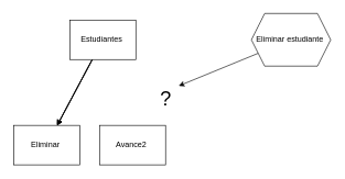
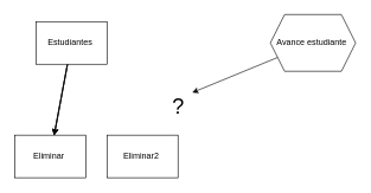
  <mxCell id="0" />
  <mxCell id="1" parent="0" />
  <mxCell id="2" value="" style="edgeStyle=none;html=1;" edge="1" parent="1" source="6" target="7"><mxGeometry relative="1" as="geometry" /></mxCell>
  <mxCell id="3" value="" style="edgeStyle=none;html=1;" edge="1" parent="1" source="6" target="7"><mxGeometry relative="1" as="geometry" /></mxCell>
  <mxCell id="4" value="" style="edgeStyle=none;html=1;" edge="1" parent="1" source="6" target="7"><mxGeometry relative="1" as="geometry" /></mxCell>
  <mxCell id="5" value="" style="edgeStyle=none;html=1;" edge="1" parent="1" source="6" target="7"><mxGeometry relative="1" as="geometry" /></mxCell>
- <mxCell id="6" value="Estudiantes&amp;nbsp;" style="rounded=0;whiteSpace=wrap;html=1;" vertex="1" parent="1"><mxGeometry x="105" y="30" width="100" height="60" as="geometry" /></mxCell>
+ <mxCell id="6" value="Estudiantes&amp;nbsp;" style="rounded=0;whiteSpace=wrap;html=1;" vertex="1" parent="1"><mxGeometry x="50" y="30" width="100" height="60" as="geometry" /></mxCell>
  <mxCell id="7" value="Eliminar&amp;nbsp;" style="rounded=0;whiteSpace=wrap;html=1;" vertex="1" parent="1"><mxGeometry x="20" y="190" width="100" height="60" as="geometry" /></mxCell>
- <mxCell id="8" value="Avance2&amp;nbsp;" style="rounded=0;whiteSpace=wrap;html=1;" vertex="1" parent="1"><mxGeometry x="150" y="190" width="100" height="60" as="geometry" /></mxCell>
+ <mxCell id="8" value="Eliminar2&amp;nbsp;" style="rounded=0;whiteSpace=wrap;html=1;" vertex="1" parent="1"><mxGeometry x="150" y="190" width="100" height="60" as="geometry" /></mxCell>
  <mxCell id="9" style="edgeStyle=none;html=1;" edge="1" parent="1" source="10"><mxGeometry relative="1" as="geometry"><mxPoint x="270" y="130" as="targetPoint" /></mxGeometry></mxCell>
- <mxCell id="10" value="Eliminar estudiante&amp;nbsp;" style="shape=hexagon;perimeter=hexagonPerimeter2;whiteSpace=wrap;html=1;fixedSize=1;" vertex="1" parent="1"><mxGeometry x="380" y="20" width="120" height="80" as="geometry" /></mxCell>
+ <mxCell id="10" value="Avance estudiante&amp;nbsp;" style="shape=hexagon;perimeter=hexagonPerimeter2;whiteSpace=wrap;html=1;fixedSize=1;" vertex="1" parent="1"><mxGeometry x="380" y="20" width="120" height="80" as="geometry" /></mxCell>
  <mxCell id="11" value="&lt;p style=&quot;line-height: 130%; font-size: 30px;&quot;&gt;?&lt;/p&gt;" style="text;html=1;align=center;verticalAlign=middle;resizable=0;points=[];autosize=1;strokeColor=none;fillColor=none;" vertex="1" parent="1"><mxGeometry x="230" y="95" width="40" height="110" as="geometry" /></mxCell>
